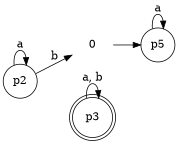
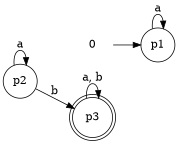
  digraph {
    rankdir=LR
    node [shape=circle]
    0 [shape=none]
-   n2 [label=p5]
+   n2 [label=p1]
    n3 [label=p3 shape=doublecircle]
    n4 [label=p2]
    0 -> n2
    n2 -> n2 [label=a]
    n3 -> n3 [label="a, b"]
-   n4 -> 0 [label=b]
+   n4 -> n3 [label=b]
    n4 -> n4 [label=a]
  }
